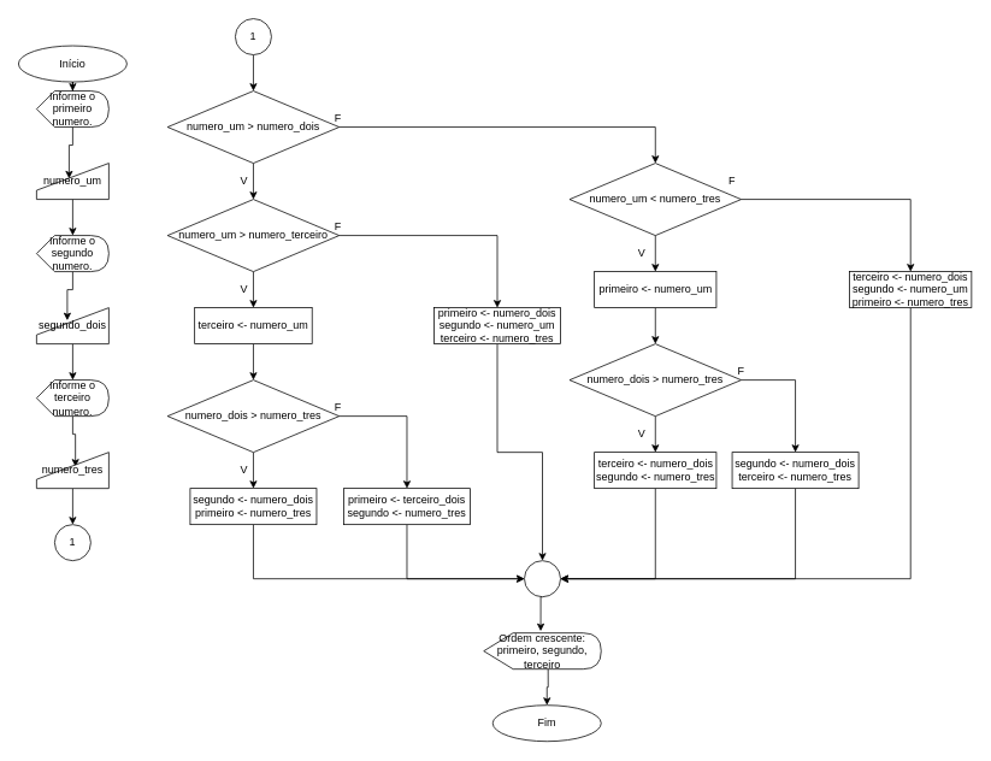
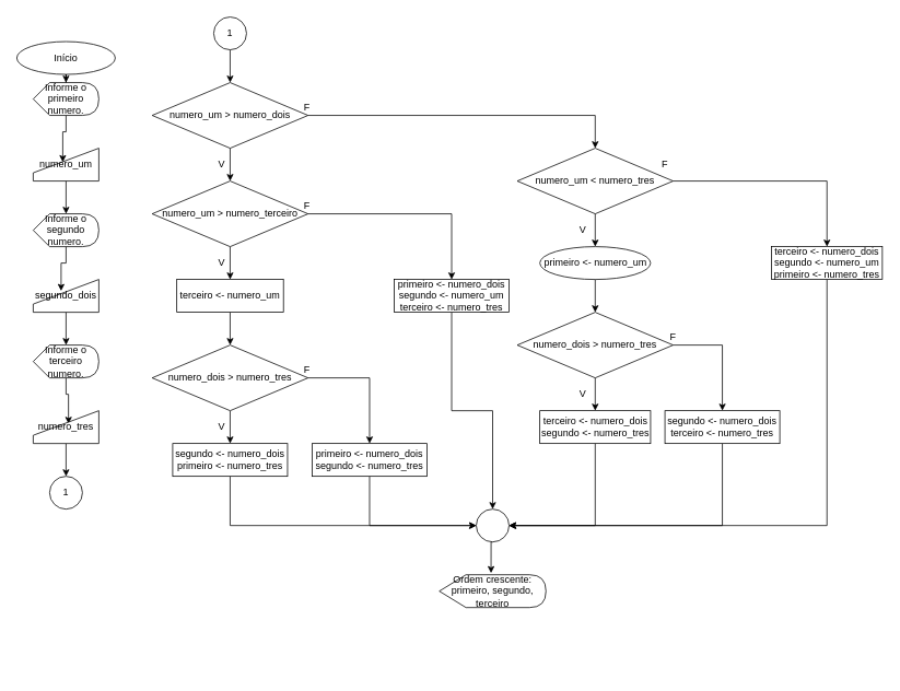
  <mxCell id="0" />
  <mxCell id="1" parent="0" />
  <mxCell id="2" style="edgeStyle=orthogonalEdgeStyle;rounded=0;orthogonalLoop=1;jettySize=auto;html=1;exitX=0.5;exitY=1;exitDx=0;exitDy=0;" edge="1" parent="1" source="3" target="5"><mxGeometry relative="1" as="geometry" /></mxCell>
  <mxCell id="3" value="Início" style="ellipse;whiteSpace=wrap;html=1;" vertex="1" parent="1"><mxGeometry x="20" y="50" width="120" height="40" as="geometry" /></mxCell>
  <mxCell id="4" style="edgeStyle=orthogonalEdgeStyle;rounded=0;orthogonalLoop=1;jettySize=auto;html=1;exitX=0;exitY=0;exitDx=40;exitDy=40;exitPerimeter=0;entryX=0.45;entryY=0.425;entryDx=0;entryDy=0;entryPerimeter=0;" edge="1" parent="1" source="5" target="11"><mxGeometry relative="1" as="geometry" /></mxCell>
  <mxCell id="5" value="Informe o primeiro numero." style="shape=display;whiteSpace=wrap;html=1;" vertex="1" parent="1"><mxGeometry x="40" y="100" width="80" height="40" as="geometry" /></mxCell>
  <mxCell id="6" style="edgeStyle=orthogonalEdgeStyle;rounded=0;orthogonalLoop=1;jettySize=auto;html=1;exitX=0;exitY=0;exitDx=40;exitDy=40;exitPerimeter=0;entryX=0.425;entryY=0.35;entryDx=0;entryDy=0;entryPerimeter=0;" edge="1" parent="1" source="7" target="13"><mxGeometry relative="1" as="geometry" /></mxCell>
  <mxCell id="7" value="Informe o segundo numero." style="shape=display;whiteSpace=wrap;html=1;" vertex="1" parent="1"><mxGeometry x="40" y="260" width="80" height="40" as="geometry" /></mxCell>
  <mxCell id="8" style="edgeStyle=orthogonalEdgeStyle;rounded=0;orthogonalLoop=1;jettySize=auto;html=1;exitX=0;exitY=0;exitDx=40;exitDy=40;exitPerimeter=0;entryX=0.538;entryY=0.4;entryDx=0;entryDy=0;entryPerimeter=0;" edge="1" parent="1" source="9" target="15"><mxGeometry relative="1" as="geometry" /></mxCell>
  <mxCell id="9" value="Informe o terceiro numero." style="shape=display;whiteSpace=wrap;html=1;" vertex="1" parent="1"><mxGeometry x="40" y="420" width="80" height="40" as="geometry" /></mxCell>
  <mxCell id="10" style="edgeStyle=orthogonalEdgeStyle;rounded=0;orthogonalLoop=1;jettySize=auto;html=1;exitX=0.5;exitY=1;exitDx=0;exitDy=0;entryX=0;entryY=0;entryDx=40;entryDy=0;entryPerimeter=0;" edge="1" parent="1" source="11" target="7"><mxGeometry relative="1" as="geometry" /></mxCell>
  <mxCell id="11" value="numero_um" style="shape=manualInput;whiteSpace=wrap;html=1;" vertex="1" parent="1"><mxGeometry x="40" y="180" width="80" height="40" as="geometry" /></mxCell>
  <mxCell id="12" style="edgeStyle=orthogonalEdgeStyle;rounded=0;orthogonalLoop=1;jettySize=auto;html=1;exitX=0.5;exitY=1;exitDx=0;exitDy=0;entryX=0;entryY=0;entryDx=40;entryDy=0;entryPerimeter=0;" edge="1" parent="1" source="13" target="9"><mxGeometry relative="1" as="geometry" /></mxCell>
  <mxCell id="13" value="segundo_dois" style="shape=manualInput;whiteSpace=wrap;html=1;" vertex="1" parent="1"><mxGeometry x="40" y="340" width="80" height="40" as="geometry" /></mxCell>
  <mxCell id="14" style="edgeStyle=orthogonalEdgeStyle;rounded=0;orthogonalLoop=1;jettySize=auto;html=1;exitX=0.5;exitY=1;exitDx=0;exitDy=0;entryX=0.5;entryY=0;entryDx=0;entryDy=0;" edge="1" parent="1" source="15" target="16"><mxGeometry relative="1" as="geometry" /></mxCell>
  <mxCell id="15" value="numero_tres" style="shape=manualInput;whiteSpace=wrap;html=1;" vertex="1" parent="1"><mxGeometry x="40" y="500" width="80" height="40" as="geometry" /></mxCell>
  <mxCell id="16" value="1" style="ellipse;whiteSpace=wrap;html=1;aspect=fixed;" vertex="1" parent="1"><mxGeometry x="60" y="580" width="40" height="40" as="geometry" /></mxCell>
  <mxCell id="17" style="edgeStyle=orthogonalEdgeStyle;rounded=0;orthogonalLoop=1;jettySize=auto;html=1;exitX=0.5;exitY=1;exitDx=0;exitDy=0;entryX=0.5;entryY=0;entryDx=0;entryDy=0;" edge="1" parent="1" source="18" target="21"><mxGeometry relative="1" as="geometry" /></mxCell>
  <mxCell id="18" value="1" style="ellipse;whiteSpace=wrap;html=1;aspect=fixed;" vertex="1" parent="1"><mxGeometry x="260" y="20" width="40" height="40" as="geometry" /></mxCell>
  <mxCell id="19" style="edgeStyle=orthogonalEdgeStyle;rounded=0;orthogonalLoop=1;jettySize=auto;html=1;exitX=0.5;exitY=1;exitDx=0;exitDy=0;entryX=0.5;entryY=0;entryDx=0;entryDy=0;" edge="1" parent="1" source="21" target="27"><mxGeometry relative="1" as="geometry" /></mxCell>
  <mxCell id="20" style="edgeStyle=orthogonalEdgeStyle;rounded=0;orthogonalLoop=1;jettySize=auto;html=1;exitX=1;exitY=0.5;exitDx=0;exitDy=0;entryX=0.5;entryY=0;entryDx=0;entryDy=0;" edge="1" parent="1" source="21" target="41"><mxGeometry relative="1" as="geometry" /></mxCell>
  <mxCell id="21" value="numero_um &amp;gt; numero_dois" style="rhombus;whiteSpace=wrap;html=1;" vertex="1" parent="1"><mxGeometry x="185" y="100" width="190" height="80" as="geometry" /></mxCell>
  <mxCell id="22" value="F" style="text;html=1;strokeColor=none;fillColor=none;align=center;verticalAlign=middle;whiteSpace=wrap;rounded=0;" vertex="1" parent="1"><mxGeometry x="354" y="120" width="40" height="20" as="geometry" /></mxCell>
  <mxCell id="23" value="V" style="text;html=1;strokeColor=none;fillColor=none;align=center;verticalAlign=middle;whiteSpace=wrap;rounded=0;" vertex="1" parent="1"><mxGeometry x="250" y="190" width="40" height="20" as="geometry" /></mxCell>
- <mxCell id="24" value="Fim" style="ellipse;whiteSpace=wrap;html=1;" vertex="1" parent="1"><mxGeometry x="545" y="780" width="120" height="40" as="geometry" /></mxCell>
  <mxCell id="25" style="edgeStyle=orthogonalEdgeStyle;rounded=0;orthogonalLoop=1;jettySize=auto;html=1;exitX=0.5;exitY=1;exitDx=0;exitDy=0;entryX=0.5;entryY=0;entryDx=0;entryDy=0;" edge="1" parent="1" source="27" target="29"><mxGeometry relative="1" as="geometry" /></mxCell>
  <mxCell id="26" style="edgeStyle=orthogonalEdgeStyle;rounded=0;orthogonalLoop=1;jettySize=auto;html=1;exitX=1;exitY=0.5;exitDx=0;exitDy=0;entryX=0.5;entryY=0;entryDx=0;entryDy=0;" edge="1" parent="1" source="27" target="58"><mxGeometry relative="1" as="geometry" /></mxCell>
  <mxCell id="27" value="numero_um &amp;gt; numero_terceiro" style="rhombus;whiteSpace=wrap;html=1;" vertex="1" parent="1"><mxGeometry x="185" y="220" width="190" height="80" as="geometry" /></mxCell>
  <mxCell id="28" style="edgeStyle=orthogonalEdgeStyle;rounded=0;orthogonalLoop=1;jettySize=auto;html=1;exitX=0.5;exitY=1;exitDx=0;exitDy=0;entryX=0.5;entryY=0;entryDx=0;entryDy=0;" edge="1" parent="1" source="29" target="32"><mxGeometry relative="1" as="geometry" /></mxCell>
  <mxCell id="29" value="terceiro &amp;lt;- numero_um" style="rounded=0;whiteSpace=wrap;html=1;" vertex="1" parent="1"><mxGeometry x="215" y="340" width="130" height="40" as="geometry" /></mxCell>
  <mxCell id="30" style="edgeStyle=orthogonalEdgeStyle;rounded=0;orthogonalLoop=1;jettySize=auto;html=1;exitX=0.5;exitY=1;exitDx=0;exitDy=0;entryX=0.5;entryY=0;entryDx=0;entryDy=0;" edge="1" parent="1" source="32" target="34"><mxGeometry relative="1" as="geometry" /></mxCell>
  <mxCell id="31" style="edgeStyle=orthogonalEdgeStyle;rounded=0;orthogonalLoop=1;jettySize=auto;html=1;exitX=1;exitY=0.5;exitDx=0;exitDy=0;entryX=0.5;entryY=0;entryDx=0;entryDy=0;" edge="1" parent="1" source="32" target="61"><mxGeometry relative="1" as="geometry" /></mxCell>
  <mxCell id="32" value="numero_dois &amp;gt; numero_tres" style="rhombus;whiteSpace=wrap;html=1;" vertex="1" parent="1"><mxGeometry x="185" y="420" width="190" height="80" as="geometry" /></mxCell>
  <mxCell id="33" style="edgeStyle=orthogonalEdgeStyle;rounded=0;orthogonalLoop=1;jettySize=auto;html=1;exitX=0.5;exitY=1;exitDx=0;exitDy=0;entryX=0;entryY=0.5;entryDx=0;entryDy=0;" edge="1" parent="1" source="34" target="36"><mxGeometry relative="1" as="geometry"><Array as="points"><mxPoint x="280" y="640" /></Array></mxGeometry></mxCell>
  <mxCell id="34" value="&lt;div&gt;segundo &amp;lt;- numero_dois&lt;/div&gt;&lt;div&gt;&lt;span&gt;&#09;&#09;&#09;&#09;&lt;/span&gt;primeiro &amp;lt;- numero_tres&lt;/div&gt;" style="rounded=0;whiteSpace=wrap;html=1;" vertex="1" parent="1"><mxGeometry x="210" y="540" width="140" height="40" as="geometry" /></mxCell>
  <mxCell id="35" style="edgeStyle=orthogonalEdgeStyle;rounded=0;orthogonalLoop=1;jettySize=auto;html=1;exitX=0.5;exitY=1;exitDx=0;exitDy=0;entryX=0.485;entryY=-0.05;entryDx=0;entryDy=0;entryPerimeter=0;" edge="1" parent="1" source="36" target="64"><mxGeometry relative="1" as="geometry" /></mxCell>
  <mxCell id="36" value="" style="ellipse;whiteSpace=wrap;html=1;aspect=fixed;" vertex="1" parent="1"><mxGeometry x="580" y="620" width="40" height="40" as="geometry" /></mxCell>
  <mxCell id="37" value="V" style="text;html=1;strokeColor=none;fillColor=none;align=center;verticalAlign=middle;whiteSpace=wrap;rounded=0;" vertex="1" parent="1"><mxGeometry x="250" y="310" width="40" height="20" as="geometry" /></mxCell>
  <mxCell id="38" value="V" style="text;html=1;strokeColor=none;fillColor=none;align=center;verticalAlign=middle;whiteSpace=wrap;rounded=0;" vertex="1" parent="1"><mxGeometry x="250" y="510" width="40" height="20" as="geometry" /></mxCell>
  <mxCell id="39" style="edgeStyle=orthogonalEdgeStyle;rounded=0;orthogonalLoop=1;jettySize=auto;html=1;exitX=0.5;exitY=1;exitDx=0;exitDy=0;entryX=0.5;entryY=0;entryDx=0;entryDy=0;" edge="1" parent="1" source="41" target="43"><mxGeometry relative="1" as="geometry" /></mxCell>
  <mxCell id="40" style="edgeStyle=orthogonalEdgeStyle;rounded=0;orthogonalLoop=1;jettySize=auto;html=1;exitX=1;exitY=0.5;exitDx=0;exitDy=0;entryX=0.5;entryY=0;entryDx=0;entryDy=0;" edge="1" parent="1" source="41" target="55"><mxGeometry relative="1" as="geometry" /></mxCell>
  <mxCell id="41" value="numero_um &amp;lt; numero_tres" style="rhombus;whiteSpace=wrap;html=1;" vertex="1" parent="1"><mxGeometry x="630" y="180" width="190" height="80" as="geometry" /></mxCell>
  <mxCell id="42" style="edgeStyle=orthogonalEdgeStyle;rounded=0;orthogonalLoop=1;jettySize=auto;html=1;exitX=0.5;exitY=1;exitDx=0;exitDy=0;entryX=0.5;entryY=0;entryDx=0;entryDy=0;" edge="1" parent="1" source="43" target="46"><mxGeometry relative="1" as="geometry" /></mxCell>
- <mxCell id="43" value="primeiro &amp;lt;- numero_um" style="rounded=0;whiteSpace=wrap;html=1;" vertex="1" parent="1"><mxGeometry x="657.5" y="300" width="135" height="40" as="geometry" /></mxCell>
+ <mxCell id="43" value="primeiro &amp;lt;- numero_um" style="ellipse;whiteSpace=wrap;html=1;" vertex="1" parent="1"><mxGeometry x="657.5" y="300" width="135" height="40" as="geometry" /></mxCell>
  <mxCell id="44" style="edgeStyle=orthogonalEdgeStyle;rounded=0;orthogonalLoop=1;jettySize=auto;html=1;exitX=0.5;exitY=1;exitDx=0;exitDy=0;entryX=0.5;entryY=0;entryDx=0;entryDy=0;" edge="1" parent="1" source="46" target="48"><mxGeometry relative="1" as="geometry" /></mxCell>
  <mxCell id="45" style="edgeStyle=orthogonalEdgeStyle;rounded=0;orthogonalLoop=1;jettySize=auto;html=1;exitX=1;exitY=0.5;exitDx=0;exitDy=0;entryX=0.5;entryY=0;entryDx=0;entryDy=0;" edge="1" parent="1" source="46" target="50"><mxGeometry relative="1" as="geometry" /></mxCell>
  <mxCell id="46" value="numero_dois &amp;gt; numero_tres" style="rhombus;whiteSpace=wrap;html=1;" vertex="1" parent="1"><mxGeometry x="630" y="380" width="190" height="80" as="geometry" /></mxCell>
  <mxCell id="47" style="edgeStyle=orthogonalEdgeStyle;rounded=0;orthogonalLoop=1;jettySize=auto;html=1;exitX=0.5;exitY=1;exitDx=0;exitDy=0;entryX=1;entryY=0.5;entryDx=0;entryDy=0;" edge="1" parent="1" source="48" target="36"><mxGeometry relative="1" as="geometry" /></mxCell>
  <mxCell id="48" value="&lt;div&gt;&lt;span&gt;&#09;&#09;&#09;&lt;/span&gt;terceiro &amp;lt;- numero_dois&lt;/div&gt;&lt;div&gt;&lt;span&gt;&#09;&#09;&#09;&lt;/span&gt;segundo &amp;lt;- numero_tres&lt;/div&gt;" style="rounded=0;whiteSpace=wrap;html=1;" vertex="1" parent="1"><mxGeometry x="657.5" y="500" width="135" height="40" as="geometry" /></mxCell>
  <mxCell id="49" style="edgeStyle=orthogonalEdgeStyle;rounded=0;orthogonalLoop=1;jettySize=auto;html=1;exitX=0.5;exitY=1;exitDx=0;exitDy=0;entryX=1;entryY=0.5;entryDx=0;entryDy=0;" edge="1" parent="1" source="50" target="36"><mxGeometry relative="1" as="geometry" /></mxCell>
  <mxCell id="50" value="&lt;div&gt;segundo &amp;lt;- numero_dois&lt;/div&gt;&lt;div&gt;&lt;span&gt;&#09;&#09;&#09;&lt;/span&gt;terceiro &amp;lt;- numero_tres&lt;/div&gt;" style="rounded=0;whiteSpace=wrap;html=1;" vertex="1" parent="1"><mxGeometry x="810" y="500" width="140" height="40" as="geometry" /></mxCell>
  <mxCell id="51" value="F" style="text;html=1;strokeColor=none;fillColor=none;align=center;verticalAlign=middle;whiteSpace=wrap;rounded=0;" vertex="1" parent="1"><mxGeometry x="800" y="400" width="40" height="20" as="geometry" /></mxCell>
  <mxCell id="52" value="V" style="text;html=1;strokeColor=none;fillColor=none;align=center;verticalAlign=middle;whiteSpace=wrap;rounded=0;" vertex="1" parent="1"><mxGeometry x="690" y="270" width="40" height="20" as="geometry" /></mxCell>
  <mxCell id="53" value="V" style="text;html=1;strokeColor=none;fillColor=none;align=center;verticalAlign=middle;whiteSpace=wrap;rounded=0;" vertex="1" parent="1"><mxGeometry x="690" y="470" width="40" height="20" as="geometry" /></mxCell>
  <mxCell id="54" style="edgeStyle=orthogonalEdgeStyle;rounded=0;orthogonalLoop=1;jettySize=auto;html=1;exitX=0.5;exitY=1;exitDx=0;exitDy=0;entryX=1;entryY=0.5;entryDx=0;entryDy=0;" edge="1" parent="1" source="55" target="36"><mxGeometry relative="1" as="geometry" /></mxCell>
  <mxCell id="55" value="&lt;div&gt;terceiro &amp;lt;- numero_dois&lt;/div&gt;&lt;div&gt;&lt;span&gt;&#09;&#09;&lt;/span&gt;segundo &amp;lt;- numero_um&lt;/div&gt;&lt;div&gt;&lt;span&gt;&#09;&#09;&lt;/span&gt;primeiro &amp;lt;- numero_tres&lt;/div&gt;" style="rounded=0;whiteSpace=wrap;html=1;" vertex="1" parent="1"><mxGeometry x="940" y="300" width="135" height="40" as="geometry" /></mxCell>
  <mxCell id="56" value="F" style="text;html=1;strokeColor=none;fillColor=none;align=center;verticalAlign=middle;whiteSpace=wrap;rounded=0;" vertex="1" parent="1"><mxGeometry x="790" y="190" width="40" height="20" as="geometry" /></mxCell>
  <mxCell id="57" style="edgeStyle=orthogonalEdgeStyle;rounded=0;orthogonalLoop=1;jettySize=auto;html=1;exitX=0.5;exitY=1;exitDx=0;exitDy=0;entryX=0.5;entryY=0;entryDx=0;entryDy=0;" edge="1" parent="1" source="58" target="36"><mxGeometry relative="1" as="geometry" /></mxCell>
  <mxCell id="58" value="&lt;div&gt;primeiro &amp;lt;- numero_dois&lt;/div&gt;&lt;div&gt;&lt;span&gt;&#09;&#09;&#09;&lt;/span&gt;segundo &amp;lt;- numero_um&lt;/div&gt;&lt;div&gt;&lt;span&gt;&#09;&#09;&#09;&lt;/span&gt;terceiro &amp;lt;- numero_tres&lt;/div&gt;" style="rounded=0;whiteSpace=wrap;html=1;" vertex="1" parent="1"><mxGeometry x="480" y="340" width="140" height="40" as="geometry" /></mxCell>
  <mxCell id="59" value="F" style="text;html=1;strokeColor=none;fillColor=none;align=center;verticalAlign=middle;whiteSpace=wrap;rounded=0;" vertex="1" parent="1"><mxGeometry x="354" y="240" width="40" height="20" as="geometry" /></mxCell>
  <mxCell id="60" style="edgeStyle=orthogonalEdgeStyle;rounded=0;orthogonalLoop=1;jettySize=auto;html=1;exitX=0.5;exitY=1;exitDx=0;exitDy=0;entryX=0;entryY=0.5;entryDx=0;entryDy=0;" edge="1" parent="1" source="61" target="36"><mxGeometry relative="1" as="geometry" /></mxCell>
- <mxCell id="61" value="&lt;div&gt;primeiro &amp;lt;- terceiro_dois&lt;/div&gt;&lt;div&gt;&lt;span&gt;&#09;&#09;&#09;&#09;&lt;/span&gt;segundo &amp;lt;- numero_tres&lt;/div&gt;" style="rounded=0;whiteSpace=wrap;html=1;" vertex="1" parent="1"><mxGeometry x="380" y="540" width="140" height="40" as="geometry" /></mxCell>
+ <mxCell id="61" value="&lt;div&gt;primeiro &amp;lt;- numero_dois&lt;/div&gt;&lt;div&gt;&lt;span&gt;&#09;&#09;&#09;&#09;&lt;/span&gt;segundo &amp;lt;- numero_tres&lt;/div&gt;" style="rounded=0;whiteSpace=wrap;html=1;" vertex="1" parent="1"><mxGeometry x="380" y="540" width="140" height="40" as="geometry" /></mxCell>
  <mxCell id="62" value="F" style="text;html=1;strokeColor=none;fillColor=none;align=center;verticalAlign=middle;whiteSpace=wrap;rounded=0;" vertex="1" parent="1"><mxGeometry x="354" y="440" width="40" height="20" as="geometry" /></mxCell>
- <mxCell id="63" style="edgeStyle=orthogonalEdgeStyle;rounded=0;orthogonalLoop=1;jettySize=auto;html=1;exitX=0;exitY=0;exitDx=71.25;exitDy=40;exitPerimeter=0;entryX=0.5;entryY=0;entryDx=0;entryDy=0;" edge="1" parent="1" source="64" target="24"><mxGeometry relative="1" as="geometry" /></mxCell>
  <mxCell id="64" value="Ordem crescente: primeiro, segundo, terceiro" style="shape=display;whiteSpace=wrap;html=1;" vertex="1" parent="1"><mxGeometry x="535" y="700" width="130" height="40" as="geometry" /></mxCell>
